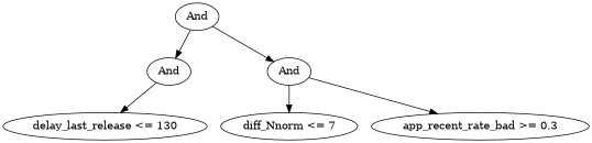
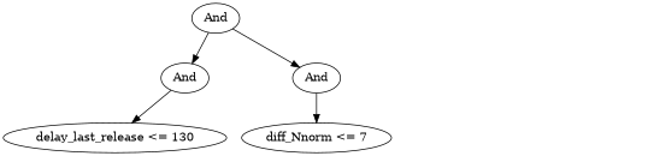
  digraph {
    n1 [height=0.5 label=And width=0.75]
    n2 [height=0.5 label=And width=0.75]
    n3 [height=0.5 label=And width=0.75]
    n4 [height=0.5 label="delay_last_release <= 130" width=2.9067]
    n5 [height=0.5 label="diff_Nnorm <= 7" width=2.0401]
-   n6 [height=0.5 label="app_recent_rate_bad >= 0.3" width=3.1775]
    n1 -> n2
    n1 -> n3
    n2 -> n4
    n3 -> n5
-   n3 -> n6
  }
